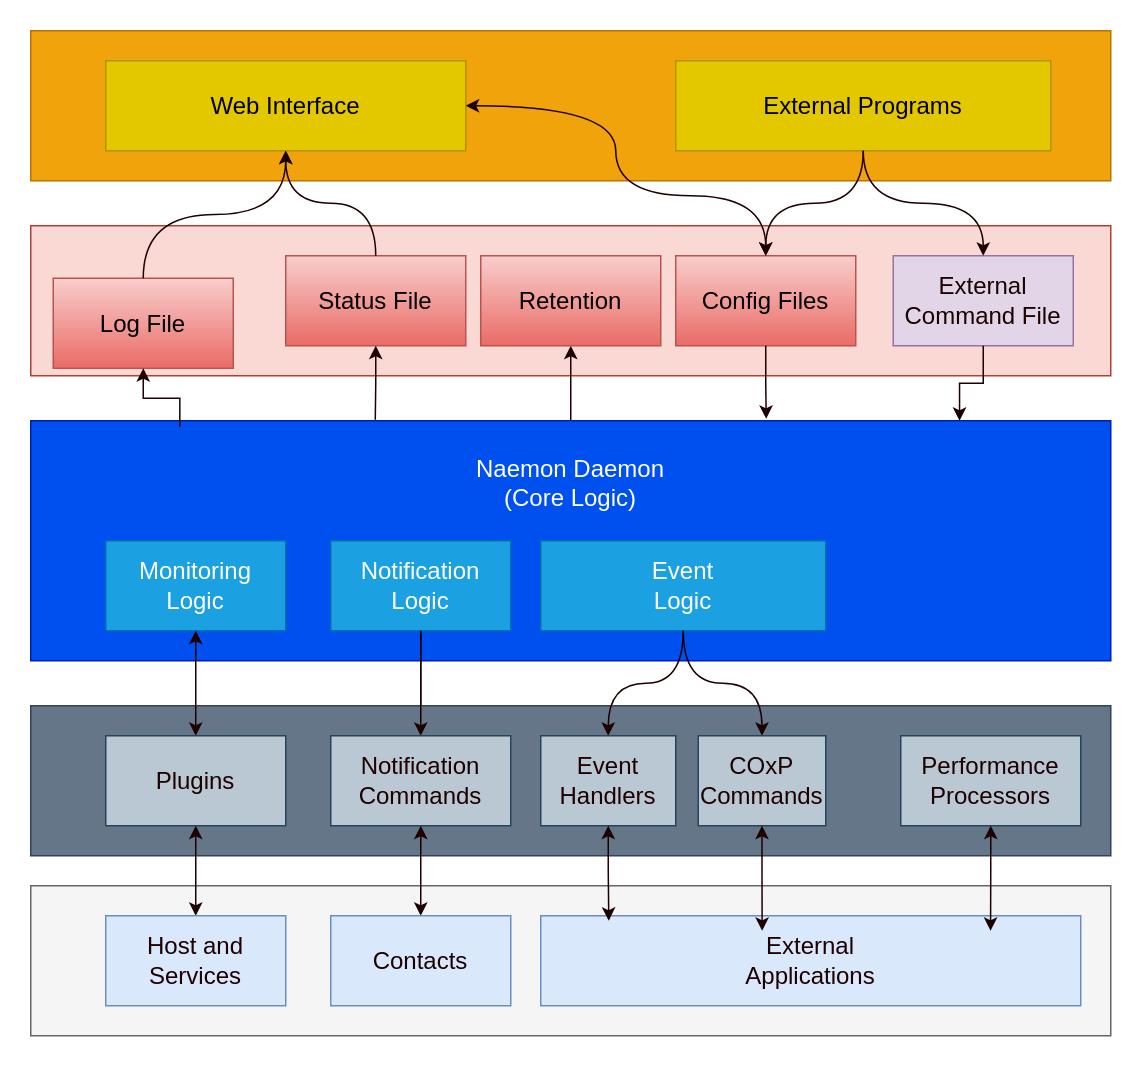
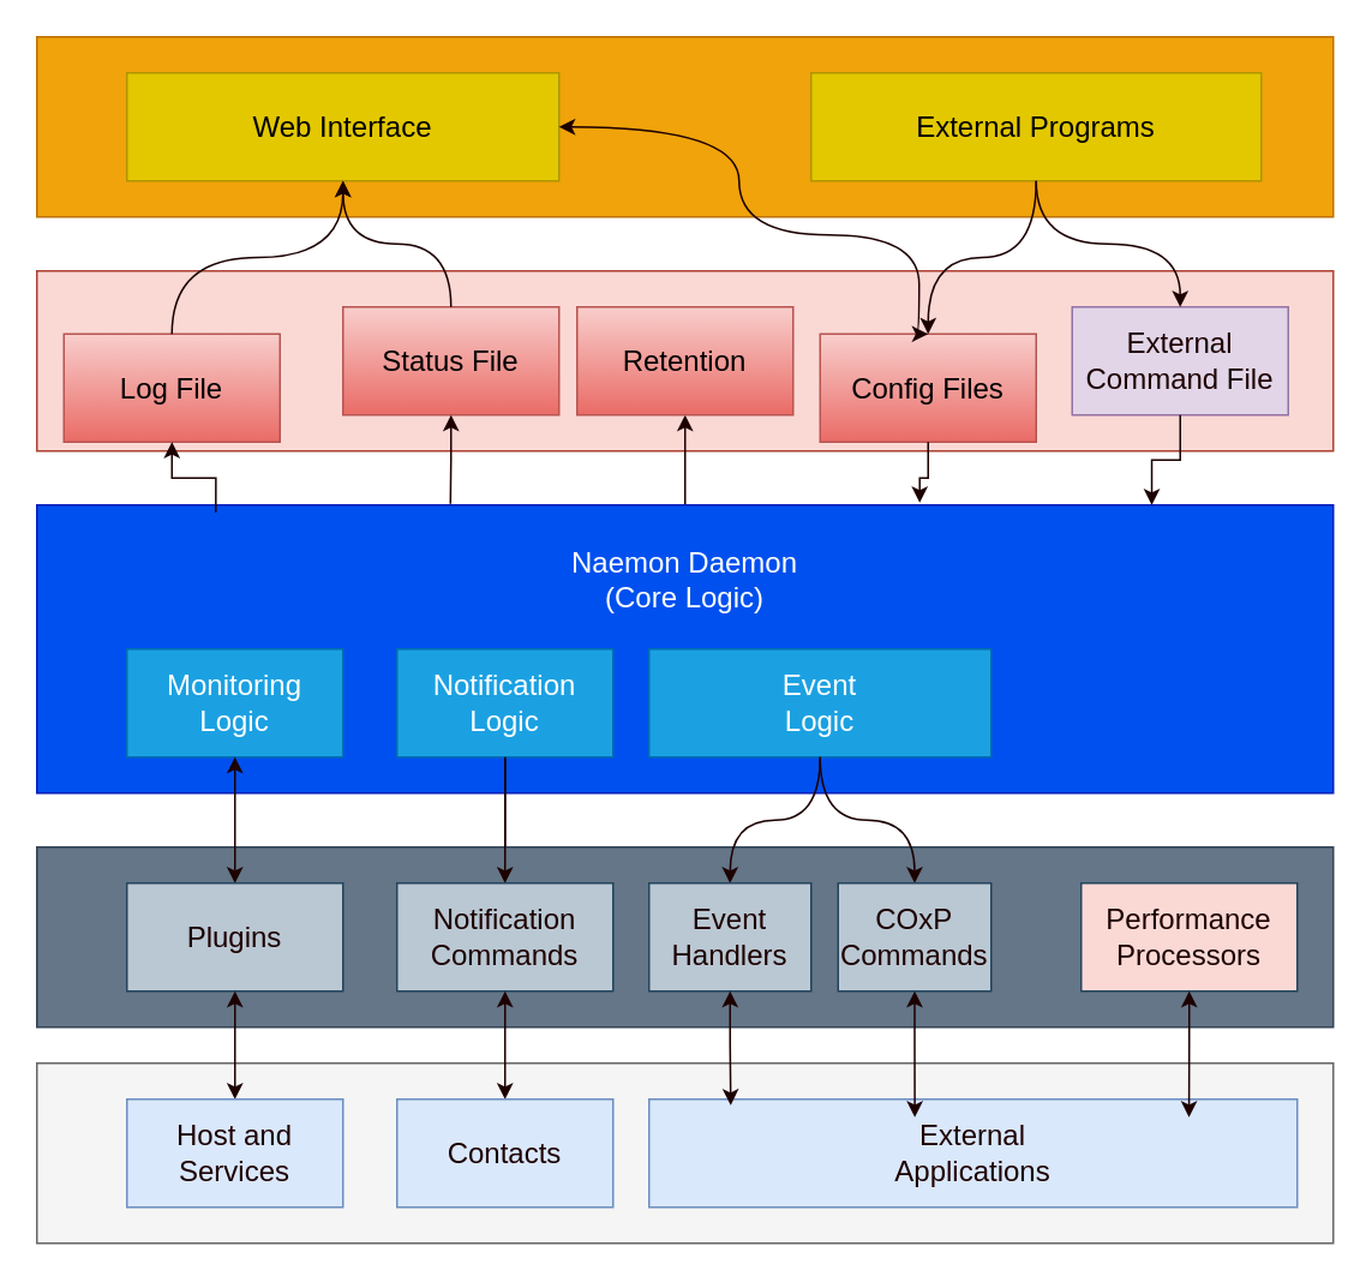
  <mxCell id="0" />
  <mxCell id="1" parent="0" />
  <mxCell id="2" value="" style="rounded=0;whiteSpace=wrap;html=1;fillColor=#f0a30a;fontColor=#000000;strokeColor=#BD7000;fontSize=16;" parent="1" vertex="1"><mxGeometry x="20" y="20" width="720" height="100" as="geometry" /></mxCell>
  <mxCell id="3" value="Web Interface" style="rounded=0;whiteSpace=wrap;html=1;fillColor=#e3c800;fontColor=#000000;strokeColor=#B09500;fontSize=16;" parent="1" vertex="1"><mxGeometry x="70" y="40" width="240" height="60" as="geometry" /></mxCell>
  <mxCell id="4" value="External Programs" style="rounded=0;whiteSpace=wrap;html=1;fillColor=#e3c800;fontColor=#000000;strokeColor=#B09500;fontSize=16;" parent="1" vertex="1"><mxGeometry x="450" y="40" width="250" height="60" as="geometry" /></mxCell>
  <mxCell id="5" value="" style="rounded=0;whiteSpace=wrap;html=1;fillColor=#fad9d5;strokeColor=#ae4132;fontSize=16;" parent="1" vertex="1"><mxGeometry x="20" y="150" width="720" height="100" as="geometry" /></mxCell>
  <mxCell id="6" value="Log File" style="rounded=0;whiteSpace=wrap;html=1;fillColor=#f8cecc;gradientColor=#ea6b66;strokeColor=#b85450;fontSize=16;" parent="1" vertex="1"><mxGeometry x="35" y="185" width="120" height="60" as="geometry" /></mxCell>
  <mxCell id="7" value="Status File" style="rounded=0;whiteSpace=wrap;html=1;fillColor=#f8cecc;gradientColor=#ea6b66;strokeColor=#b85450;fontSize=16;" parent="1" vertex="1"><mxGeometry x="190" y="170" width="120" height="60" as="geometry" /></mxCell>
  <mxCell id="8" style="edgeStyle=orthogonalEdgeStyle;rounded=0;orthogonalLoop=1;jettySize=auto;html=1;entryX=0.5;entryY=0;entryDx=0;entryDy=0;startArrow=classic;startFill=1;endArrow=none;endFill=0;strokeColor=#1D0101;fontSize=16;" parent="1" source="9" target="12" edge="1"><mxGeometry relative="1" as="geometry" /></mxCell>
  <mxCell id="9" value="Retention" style="rounded=0;whiteSpace=wrap;html=1;fillColor=#f8cecc;gradientColor=#ea6b66;strokeColor=#b85450;fontSize=16;" parent="1" vertex="1"><mxGeometry x="320" y="170" width="120" height="60" as="geometry" /></mxCell>
- <mxCell id="10" value="Config Files" style="rounded=0;whiteSpace=wrap;html=1;fillColor=#f8cecc;gradientColor=#ea6b66;strokeColor=#b85450;fontSize=16;" parent="1" vertex="1"><mxGeometry x="450" y="170" width="120" height="60" as="geometry" /></mxCell>
+ <mxCell id="10" value="Config Files" style="rounded=0;whiteSpace=wrap;html=1;fillColor=#f8cecc;gradientColor=#ea6b66;strokeColor=#b85450;fontSize=16;" parent="1" vertex="1"><mxGeometry x="455" y="185" width="120" height="60" as="geometry" /></mxCell>
  <mxCell id="11" value="&lt;font style=&quot;font-size: 16px;&quot; color=&quot;#1d0101&quot;&gt;External Command File&lt;/font&gt;" style="rounded=0;whiteSpace=wrap;html=1;fillColor=#e1d5e7;strokeColor=#9673a6;fontSize=16;" parent="1" vertex="1"><mxGeometry x="595" y="170" width="120" height="60" as="geometry" /></mxCell>
  <mxCell id="12" value="Naemon Daemon&lt;div style=&quot;font-size: 16px;&quot;&gt;(Core Logic)&lt;div style=&quot;font-size: 16px;&quot;&gt;&lt;br style=&quot;font-size: 16px;&quot;&gt;&lt;/div&gt;&lt;div style=&quot;font-size: 16px;&quot;&gt;&lt;br style=&quot;font-size: 16px;&quot;&gt;&lt;/div&gt;&lt;div style=&quot;font-size: 16px;&quot;&gt;&lt;br style=&quot;font-size: 16px;&quot;&gt;&lt;/div&gt;&lt;div style=&quot;font-size: 16px;&quot;&gt;&lt;br style=&quot;font-size: 16px;&quot;&gt;&lt;/div&gt;&lt;/div&gt;" style="rounded=0;whiteSpace=wrap;html=1;fillColor=#0050ef;strokeColor=#001DBC;fontColor=#ffffff;fontSize=16;" parent="1" vertex="1"><mxGeometry x="20" y="280" width="720" height="160" as="geometry" /></mxCell>
  <mxCell id="13" value="Monitoring&lt;div style=&quot;font-size: 16px;&quot;&gt;Logic&lt;/div&gt;" style="rounded=0;whiteSpace=wrap;html=1;fillColor=#1ba1e2;strokeColor=#006EAF;fontColor=#ffffff;fontSize=16;" parent="1" vertex="1"><mxGeometry x="70" y="360" width="120" height="60" as="geometry" /></mxCell>
  <mxCell id="14" value="" style="edgeStyle=orthogonalEdgeStyle;rounded=0;orthogonalLoop=1;jettySize=auto;html=1;fontSize=16;" parent="1" source="15" target="21" edge="1"><mxGeometry relative="1" as="geometry" /></mxCell>
  <mxCell id="15" value="Notification&lt;div style=&quot;font-size: 16px;&quot;&gt;Logic&lt;/div&gt;" style="rounded=0;whiteSpace=wrap;html=1;fillColor=#1ba1e2;strokeColor=#006EAF;fontColor=#ffffff;fontSize=16;" parent="1" vertex="1"><mxGeometry x="220" y="360" width="120" height="60" as="geometry" /></mxCell>
  <mxCell id="16" value="Event&lt;div style=&quot;font-size: 16px;&quot;&gt;Logic&lt;/div&gt;" style="rounded=0;whiteSpace=wrap;html=1;fillColor=#1ba1e2;strokeColor=#006EAF;fontColor=#ffffff;fontSize=16;" parent="1" vertex="1"><mxGeometry x="360" y="360" width="190" height="60" as="geometry" /></mxCell>
  <mxCell id="17" value="" style="rounded=0;whiteSpace=wrap;html=1;fillColor=#647687;fontColor=#ffffff;strokeColor=#314354;fontSize=16;" parent="1" vertex="1"><mxGeometry x="20" y="470" width="720" height="100" as="geometry" /></mxCell>
  <mxCell id="18" style="edgeStyle=orthogonalEdgeStyle;rounded=0;orthogonalLoop=1;jettySize=auto;html=1;exitX=0.5;exitY=0;exitDx=0;exitDy=0;entryX=0.5;entryY=1;entryDx=0;entryDy=0;startArrow=classic;startFill=1;fontSize=16;strokeColor=#1D0101;" parent="1" source="19" target="13" edge="1"><mxGeometry relative="1" as="geometry" /></mxCell>
  <mxCell id="19" value="&lt;font style=&quot;font-size: 16px;&quot; color=&quot;#1d0101&quot;&gt;Plugins&lt;/font&gt;" style="rounded=0;whiteSpace=wrap;html=1;fillColor=#bac8d3;strokeColor=#23445d;fontSize=16;" parent="1" vertex="1"><mxGeometry x="70" y="490" width="120" height="60" as="geometry" /></mxCell>
  <mxCell id="20" style="edgeStyle=orthogonalEdgeStyle;rounded=0;orthogonalLoop=1;jettySize=auto;html=1;entryX=0.5;entryY=1;entryDx=0;entryDy=0;startArrow=classic;startFill=1;endArrow=none;endFill=0;fontSize=16;strokeColor=#1D0101;" parent="1" source="21" target="15" edge="1"><mxGeometry relative="1" as="geometry" /></mxCell>
  <mxCell id="21" value="&lt;font style=&quot;font-size: 16px;&quot; color=&quot;#1d0101&quot;&gt;Notification&lt;/font&gt;&lt;div style=&quot;font-size: 16px;&quot;&gt;&lt;font style=&quot;font-size: 16px;&quot; color=&quot;#1d0101&quot;&gt;Commands&lt;/font&gt;&lt;/div&gt;" style="rounded=0;whiteSpace=wrap;html=1;fillColor=#bac8d3;strokeColor=#23445d;fontSize=16;" parent="1" vertex="1"><mxGeometry x="220" y="490" width="120" height="60" as="geometry" /></mxCell>
  <mxCell id="22" style="edgeStyle=orthogonalEdgeStyle;rounded=0;orthogonalLoop=1;jettySize=auto;html=1;curved=1;startArrow=classic;startFill=1;endArrow=none;endFill=0;fontSize=16;strokeColor=#1D0101;" parent="1" source="23" target="16" edge="1"><mxGeometry relative="1" as="geometry" /></mxCell>
  <mxCell id="23" value="&lt;font style=&quot;font-size: 16px;&quot; color=&quot;#1d0101&quot;&gt;Event&lt;/font&gt;&lt;div style=&quot;font-size: 16px;&quot;&gt;&lt;font style=&quot;font-size: 16px;&quot; color=&quot;#1d0101&quot;&gt;Handlers&lt;/font&gt;&lt;/div&gt;" style="rounded=0;whiteSpace=wrap;html=1;fillColor=#bac8d3;strokeColor=#23445d;fontSize=16;" parent="1" vertex="1"><mxGeometry x="360" y="490" width="90" height="60" as="geometry" /></mxCell>
  <mxCell id="24" style="edgeStyle=orthogonalEdgeStyle;rounded=0;orthogonalLoop=1;jettySize=auto;html=1;entryX=0.5;entryY=1;entryDx=0;entryDy=0;curved=1;startArrow=classic;startFill=1;endArrow=none;endFill=0;fontSize=16;strokeColor=#1D0101;" parent="1" source="25" target="16" edge="1"><mxGeometry relative="1" as="geometry" /></mxCell>
  <mxCell id="25" value="&lt;font style=&quot;font-size: 16px;&quot; color=&quot;#1d0101&quot;&gt;COxP&lt;/font&gt;&lt;div style=&quot;font-size: 16px;&quot;&gt;&lt;font style=&quot;font-size: 16px;&quot; color=&quot;#1d0101&quot;&gt;Commands&lt;/font&gt;&lt;/div&gt;" style="rounded=0;whiteSpace=wrap;html=1;fillColor=#bac8d3;strokeColor=#23445d;fontSize=16;" parent="1" vertex="1"><mxGeometry x="465" y="490" width="85" height="60" as="geometry" /></mxCell>
- <mxCell id="26" value="&lt;font style=&quot;font-size: 16px;&quot; color=&quot;#1d0101&quot;&gt;Performance&lt;/font&gt;&lt;div style=&quot;font-size: 16px;&quot;&gt;&lt;font style=&quot;font-size: 16px;&quot; color=&quot;#1d0101&quot;&gt;Processors&lt;/font&gt;&lt;/div&gt;" style="rounded=0;whiteSpace=wrap;html=1;fillColor=#bac8d3;strokeColor=#23445d;fontSize=16;" parent="1" vertex="1"><mxGeometry x="600" y="490" width="120" height="60" as="geometry" /></mxCell>
+ <mxCell id="26" value="&lt;font style=&quot;font-size: 16px;&quot; color=&quot;#1d0101&quot;&gt;Performance&lt;/font&gt;&lt;div style=&quot;font-size: 16px;&quot;&gt;&lt;font style=&quot;font-size: 16px;&quot; color=&quot;#1d0101&quot;&gt;Processors&lt;/font&gt;&lt;/div&gt;" style="rounded=0;whiteSpace=wrap;html=1;fillColor=#fad9d5;strokeColor=#23445d;fontSize=16;" parent="1" vertex="1"><mxGeometry x="600" y="490" width="120" height="60" as="geometry" /></mxCell>
  <mxCell id="27" value="" style="rounded=0;whiteSpace=wrap;html=1;fillColor=#f5f5f5;fontColor=#333333;strokeColor=#666666;fontSize=16;" parent="1" vertex="1"><mxGeometry x="20" y="590" width="720" height="100" as="geometry" /></mxCell>
  <mxCell id="28" style="edgeStyle=orthogonalEdgeStyle;rounded=0;orthogonalLoop=1;jettySize=auto;html=1;entryX=0.5;entryY=1;entryDx=0;entryDy=0;startArrow=classic;startFill=1;strokeColor=#1D0101;fontSize=16;" parent="1" source="29" target="19" edge="1"><mxGeometry relative="1" as="geometry" /></mxCell>
  <mxCell id="29" value="&lt;font style=&quot;font-size: 16px;&quot; color=&quot;#1d0101&quot;&gt;Host and&lt;/font&gt;&lt;div style=&quot;font-size: 16px;&quot;&gt;&lt;font style=&quot;font-size: 16px;&quot; color=&quot;#1d0101&quot;&gt;Services&lt;/font&gt;&lt;/div&gt;" style="rounded=0;whiteSpace=wrap;html=1;fillColor=#dae8fc;strokeColor=#6c8ebf;fontSize=16;" parent="1" vertex="1"><mxGeometry x="70" y="610" width="120" height="60" as="geometry" /></mxCell>
  <mxCell id="30" style="edgeStyle=orthogonalEdgeStyle;rounded=0;orthogonalLoop=1;jettySize=auto;html=1;startArrow=classic;startFill=1;strokeColor=#1D0101;fontSize=16;" parent="1" source="31" target="21" edge="1"><mxGeometry relative="1" as="geometry" /></mxCell>
  <mxCell id="31" value="&lt;font style=&quot;font-size: 16px;&quot; color=&quot;#1d0101&quot;&gt;Contacts&lt;/font&gt;" style="rounded=0;whiteSpace=wrap;html=1;fillColor=#dae8fc;strokeColor=#6c8ebf;fontSize=16;" parent="1" vertex="1"><mxGeometry x="220" y="610" width="120" height="60" as="geometry" /></mxCell>
  <mxCell id="32" value="&lt;font style=&quot;font-size: 16px;&quot; color=&quot;#1d0101&quot;&gt;External&lt;/font&gt;&lt;div style=&quot;font-size: 16px;&quot;&gt;&lt;font style=&quot;font-size: 16px;&quot; color=&quot;#1d0101&quot;&gt;Applications&lt;/font&gt;&lt;/div&gt;" style="rounded=0;whiteSpace=wrap;html=1;fillColor=#dae8fc;strokeColor=#6c8ebf;fontSize=16;" parent="1" vertex="1"><mxGeometry x="360" y="610" width="360" height="60" as="geometry" /></mxCell>
  <mxCell id="33" style="edgeStyle=orthogonalEdgeStyle;rounded=0;orthogonalLoop=1;jettySize=auto;html=1;entryX=0.126;entryY=0.056;entryDx=0;entryDy=0;entryPerimeter=0;startArrow=classic;startFill=1;strokeColor=#1D0101;fontSize=16;" parent="1" source="23" target="32" edge="1"><mxGeometry relative="1" as="geometry" /></mxCell>
  <mxCell id="34" style="edgeStyle=orthogonalEdgeStyle;rounded=0;orthogonalLoop=1;jettySize=auto;html=1;entryX=0.41;entryY=0.167;entryDx=0;entryDy=0;entryPerimeter=0;startArrow=classic;startFill=1;strokeColor=#1D0101;fontSize=16;" parent="1" source="25" target="32" edge="1"><mxGeometry relative="1" as="geometry" /></mxCell>
  <mxCell id="35" style="edgeStyle=orthogonalEdgeStyle;rounded=0;orthogonalLoop=1;jettySize=auto;html=1;entryX=0.833;entryY=0.167;entryDx=0;entryDy=0;entryPerimeter=0;startArrow=classic;startFill=1;strokeColor=#1D0101;fontSize=16;" parent="1" source="26" target="32" edge="1"><mxGeometry relative="1" as="geometry" /></mxCell>
  <mxCell id="36" style="edgeStyle=orthogonalEdgeStyle;rounded=0;orthogonalLoop=1;jettySize=auto;html=1;entryX=0.138;entryY=0.025;entryDx=0;entryDy=0;entryPerimeter=0;endArrow=none;endFill=0;startArrow=classic;startFill=1;strokeColor=#1D0101;fontSize=16;" parent="1" source="6" target="12" edge="1"><mxGeometry relative="1" as="geometry" /></mxCell>
  <mxCell id="37" style="edgeStyle=orthogonalEdgeStyle;rounded=0;orthogonalLoop=1;jettySize=auto;html=1;entryX=0.681;entryY=-0.008;entryDx=0;entryDy=0;entryPerimeter=0;strokeColor=#1D0101;fontSize=16;" parent="1" source="10" target="12" edge="1"><mxGeometry relative="1" as="geometry" /></mxCell>
  <mxCell id="38" style="edgeStyle=orthogonalEdgeStyle;rounded=0;orthogonalLoop=1;jettySize=auto;html=1;entryX=0.86;entryY=0;entryDx=0;entryDy=0;entryPerimeter=0;strokeColor=#1D0101;fontSize=16;" parent="1" source="11" target="12" edge="1"><mxGeometry relative="1" as="geometry" /></mxCell>
  <mxCell id="39" style="edgeStyle=orthogonalEdgeStyle;rounded=0;orthogonalLoop=1;jettySize=auto;html=1;entryX=0.319;entryY=-0.004;entryDx=0;entryDy=0;entryPerimeter=0;startArrow=classic;startFill=1;endArrow=none;endFill=0;strokeColor=#1D0101;fontSize=16;" parent="1" source="7" target="12" edge="1"><mxGeometry relative="1" as="geometry" /></mxCell>
  <mxCell id="40" style="edgeStyle=orthogonalEdgeStyle;rounded=0;orthogonalLoop=1;jettySize=auto;html=1;curved=1;strokeColor=#1D0101;fontSize=16;" parent="1" source="4" target="10" edge="1"><mxGeometry relative="1" as="geometry" /></mxCell>
  <mxCell id="41" style="edgeStyle=orthogonalEdgeStyle;rounded=0;orthogonalLoop=1;jettySize=auto;html=1;curved=1;strokeColor=#1D0101;fontSize=16;" parent="1" source="4" target="11" edge="1"><mxGeometry relative="1" as="geometry" /></mxCell>
  <mxCell id="42" style="edgeStyle=orthogonalEdgeStyle;rounded=0;orthogonalLoop=1;jettySize=auto;html=1;entryX=0.5;entryY=0;entryDx=0;entryDy=0;startArrow=classic;startFill=1;endArrow=none;endFill=0;strokeColor=#1D0101;curved=1;fontSize=16;" parent="1" source="3" target="6" edge="1"><mxGeometry relative="1" as="geometry" /></mxCell>
  <mxCell id="43" style="edgeStyle=orthogonalEdgeStyle;rounded=0;orthogonalLoop=1;jettySize=auto;html=1;entryX=0.5;entryY=0;entryDx=0;entryDy=0;startArrow=classic;startFill=1;endArrow=none;endFill=0;strokeColor=#1D0101;curved=1;fontSize=16;" parent="1" source="3" target="7" edge="1"><mxGeometry relative="1" as="geometry" /></mxCell>
  <mxCell id="44" style="edgeStyle=orthogonalEdgeStyle;rounded=0;orthogonalLoop=1;jettySize=auto;html=1;entryX=0.5;entryY=0;entryDx=0;entryDy=0;curved=1;startArrow=classic;startFill=1;endArrow=classic;endFill=1;strokeColor=#1D0101;fontSize=16;" parent="1" source="3" target="10" edge="1"><mxGeometry relative="1" as="geometry"><Array as="points"><mxPoint x="410" y="70" /><mxPoint x="410" y="130" /><mxPoint x="510" y="130" /></Array></mxGeometry></mxCell>
